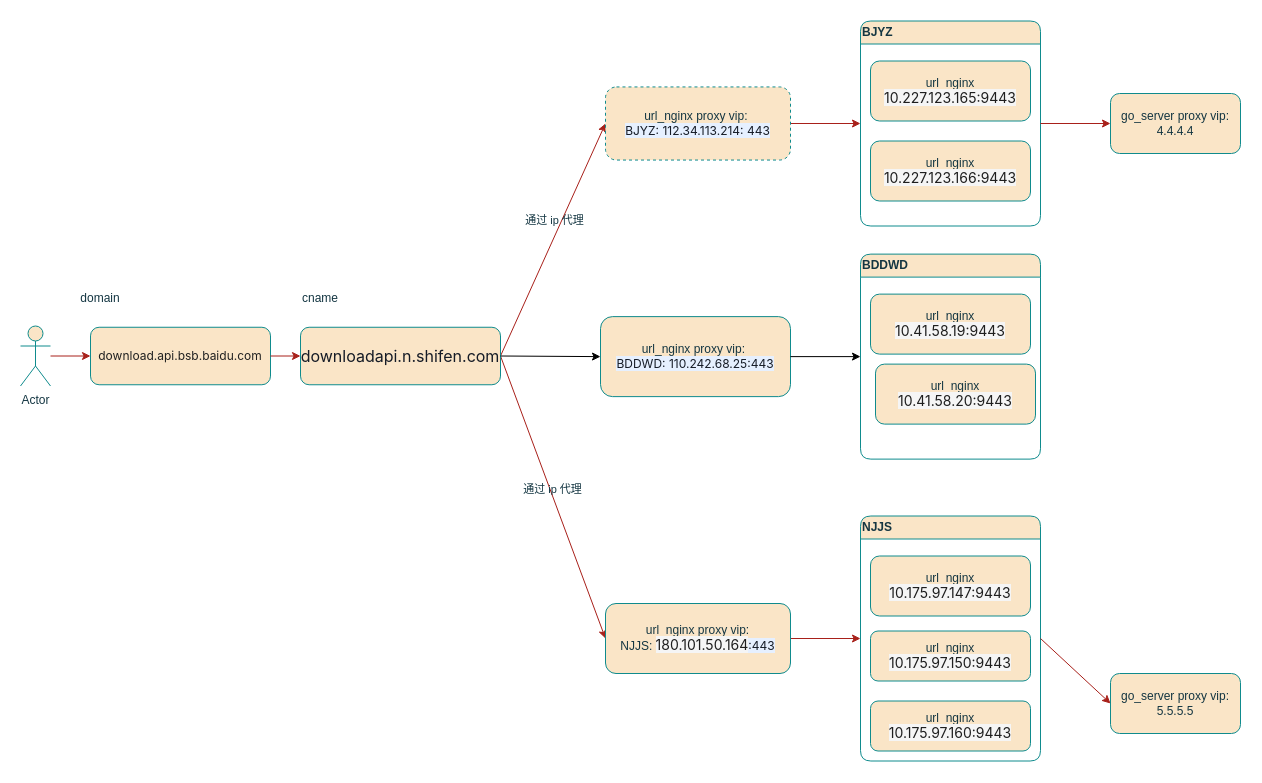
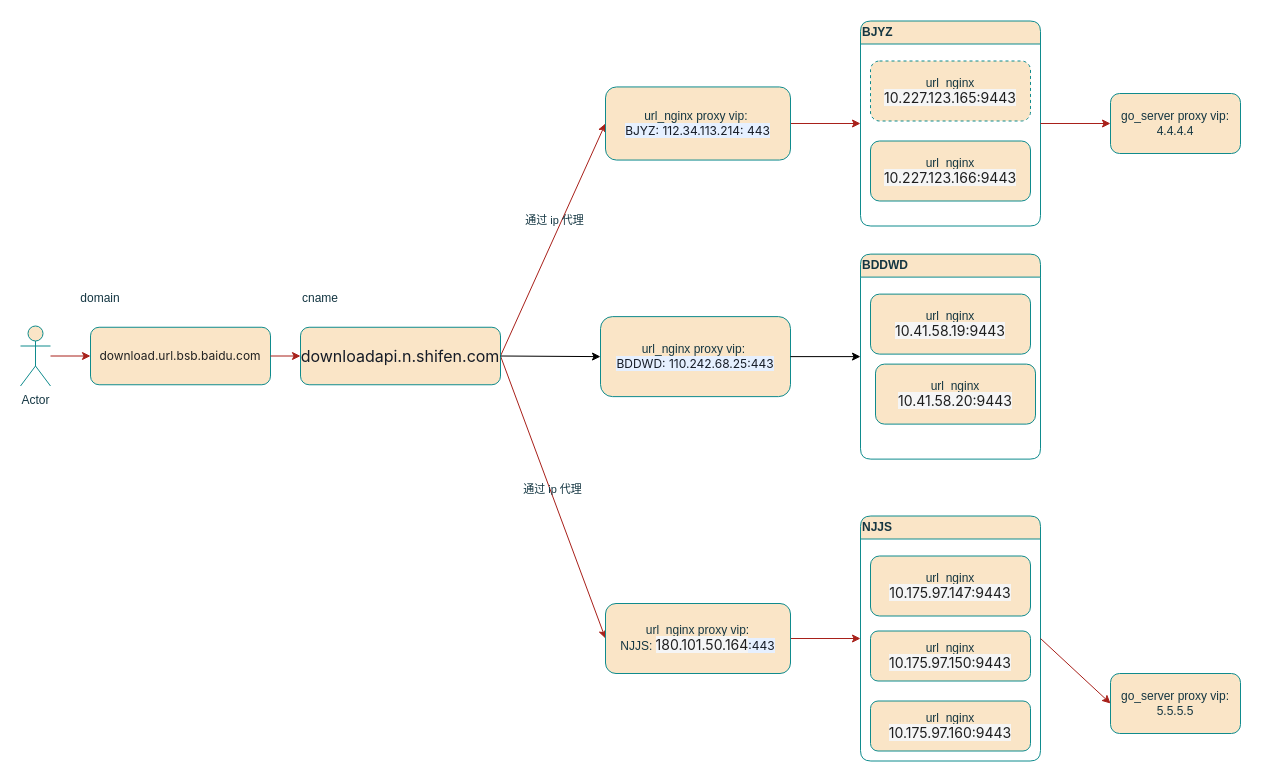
  <mxCell id="0" />
  <mxCell id="1" parent="0" />
  <mxCell id="2" style="edgeStyle=orthogonalEdgeStyle;rounded=1;orthogonalLoop=1;jettySize=auto;html=1;entryX=0;entryY=0.5;entryDx=0;entryDy=0;labelBackgroundColor=none;strokeColor=#A8201A;fontColor=default;" edge="1" parent="1" source="3" target="4"><mxGeometry relative="1" as="geometry" /></mxCell>
  <mxCell id="3" value="Actor" style="shape=umlActor;verticalLabelPosition=bottom;verticalAlign=top;html=1;outlineConnect=0;rounded=1;labelBackgroundColor=none;fillColor=#FAE5C7;strokeColor=#0F8B8D;fontColor=#143642;" vertex="1" parent="1"><mxGeometry x="20" y="325.5" width="30" height="60" as="geometry" /></mxCell>
- <mxCell id="4" value="&lt;div style=&quot;text-align: left;&quot;&gt;&lt;span style=&quot;background-color: initial; white-space-collapse: preserve;&quot;&gt;&lt;font face=&quot;Inter, system-ui, -apple-system, system-ui, Segoe UI, Roboto, Oxygen, Ubuntu, Cantarell, Fira Sans, Droid Sans, Helvetica, Arial, sans-serif&quot; color=&quot;#212121&quot;&gt;download.api.bsb.baidu.com&lt;/font&gt;&lt;/span&gt;&lt;/div&gt;" style="rounded=1;whiteSpace=wrap;html=1;labelBackgroundColor=none;fillColor=#FAE5C7;strokeColor=#0F8B8D;fontColor=#143642;" vertex="1" parent="1"><mxGeometry x="90" y="326.75" width="180" height="57.5" as="geometry" /></mxCell>
+ <mxCell id="4" value="&lt;div style=&quot;text-align: left;&quot;&gt;&lt;span style=&quot;background-color: initial; white-space-collapse: preserve;&quot;&gt;&lt;font face=&quot;Inter, system-ui, -apple-system, system-ui, Segoe UI, Roboto, Oxygen, Ubuntu, Cantarell, Fira Sans, Droid Sans, Helvetica, Arial, sans-serif&quot; color=&quot;#212121&quot;&gt;download.url.bsb.baidu.com&lt;/font&gt;&lt;/span&gt;&lt;/div&gt;" style="rounded=1;whiteSpace=wrap;html=1;labelBackgroundColor=none;fillColor=#FAE5C7;strokeColor=#0F8B8D;fontColor=#143642;" vertex="1" parent="1"><mxGeometry x="90" y="326.75" width="180" height="57.5" as="geometry" /></mxCell>
  <mxCell id="5" value="NJJS" style="swimlane;whiteSpace=wrap;html=1;align=left;rounded=1;labelBackgroundColor=none;fillColor=#FAE5C7;strokeColor=#0F8B8D;fontColor=#143642;" vertex="1" parent="1"><mxGeometry x="860" y="515.5" width="180" height="245" as="geometry" /></mxCell>
  <mxCell id="6" value="url_nginx&lt;div&gt;&lt;span style=&quot;color: rgba(0, 0, 0, 0.88); font-family: -apple-system, &amp;quot;system-ui&amp;quot;, &amp;quot;Segoe UI&amp;quot;, Roboto, &amp;quot;Helvetica Neue&amp;quot;, Arial, &amp;quot;Noto Sans&amp;quot;, sans-serif, &amp;quot;Apple Color Emoji&amp;quot;, &amp;quot;Segoe UI Emoji&amp;quot;, &amp;quot;Segoe UI Symbol&amp;quot;, &amp;quot;Noto Color Emoji&amp;quot;; font-size: 14px; text-align: start; background-color: rgb(245, 245, 245);&quot;&gt;10.175.97.147:9443&lt;/span&gt;&lt;br&gt;&lt;/div&gt;" style="rounded=1;whiteSpace=wrap;html=1;labelBackgroundColor=none;fillColor=#FAE5C7;strokeColor=#0F8B8D;fontColor=#143642;" vertex="1" parent="5"><mxGeometry x="10" y="40" width="160" height="60" as="geometry" /></mxCell>
  <mxCell id="7" value="url_nginx&lt;div&gt;&lt;span style=&quot;color: rgba(0, 0, 0, 0.88); font-family: -apple-system, &amp;quot;system-ui&amp;quot;, &amp;quot;Segoe UI&amp;quot;, Roboto, &amp;quot;Helvetica Neue&amp;quot;, Arial, &amp;quot;Noto Sans&amp;quot;, sans-serif, &amp;quot;Apple Color Emoji&amp;quot;, &amp;quot;Segoe UI Emoji&amp;quot;, &amp;quot;Segoe UI Symbol&amp;quot;, &amp;quot;Noto Color Emoji&amp;quot;; font-size: 14px; text-align: start; background-color: rgb(245, 245, 245);&quot;&gt;10.175.97.150:9443&lt;/span&gt;&lt;br&gt;&lt;/div&gt;" style="rounded=1;whiteSpace=wrap;html=1;labelBackgroundColor=none;fillColor=#FAE5C7;strokeColor=#0F8B8D;fontColor=#143642;" vertex="1" parent="5"><mxGeometry x="10" y="115" width="160" height="50" as="geometry" /></mxCell>
  <mxCell id="8" value="url_nginx&lt;div&gt;&lt;span style=&quot;color: rgba(0, 0, 0, 0.88); font-family: -apple-system, &amp;quot;system-ui&amp;quot;, &amp;quot;Segoe UI&amp;quot;, Roboto, &amp;quot;Helvetica Neue&amp;quot;, Arial, &amp;quot;Noto Sans&amp;quot;, sans-serif, &amp;quot;Apple Color Emoji&amp;quot;, &amp;quot;Segoe UI Emoji&amp;quot;, &amp;quot;Segoe UI Symbol&amp;quot;, &amp;quot;Noto Color Emoji&amp;quot;; font-size: 14px; text-align: start; background-color: rgb(245, 245, 245);&quot;&gt;10.175.97.160:9443&lt;/span&gt;&lt;br&gt;&lt;/div&gt;" style="rounded=1;whiteSpace=wrap;html=1;labelBackgroundColor=none;fillColor=#FAE5C7;strokeColor=#0F8B8D;fontColor=#143642;" vertex="1" parent="5"><mxGeometry x="10" y="185" width="160" height="50" as="geometry" /></mxCell>
  <mxCell id="9" value="BJYZ" style="swimlane;whiteSpace=wrap;html=1;align=left;rounded=1;labelBackgroundColor=none;fillColor=#FAE5C7;strokeColor=#0F8B8D;fontColor=#143642;" vertex="1" parent="1"><mxGeometry x="860" y="20.5" width="180" height="205" as="geometry"><mxRectangle x="640" y="90" width="130" height="30" as="alternateBounds" /></mxGeometry></mxCell>
- <mxCell id="10" value="url_nginx&lt;div&gt;&lt;span style=&quot;color: rgba(0, 0, 0, 0.88); font-family: -apple-system, &amp;quot;system-ui&amp;quot;, &amp;quot;Segoe UI&amp;quot;, Roboto, &amp;quot;Helvetica Neue&amp;quot;, Arial, &amp;quot;Noto Sans&amp;quot;, sans-serif, &amp;quot;Apple Color Emoji&amp;quot;, &amp;quot;Segoe UI Emoji&amp;quot;, &amp;quot;Segoe UI Symbol&amp;quot;, &amp;quot;Noto Color Emoji&amp;quot;; font-size: 14px; text-align: start; background-color: rgb(245, 245, 245);&quot;&gt;10.227.123.165:9443&lt;/span&gt;&lt;/div&gt;" style="rounded=1;whiteSpace=wrap;html=1;labelBackgroundColor=none;fillColor=#FAE5C7;strokeColor=#0F8B8D;fontColor=#143642;" vertex="1" parent="9"><mxGeometry x="10" y="40" width="160" height="60" as="geometry" /></mxCell>
+ <mxCell id="10" value="url_nginx&lt;div&gt;&lt;span style=&quot;color: rgba(0, 0, 0, 0.88); font-family: -apple-system, &amp;quot;system-ui&amp;quot;, &amp;quot;Segoe UI&amp;quot;, Roboto, &amp;quot;Helvetica Neue&amp;quot;, Arial, &amp;quot;Noto Sans&amp;quot;, sans-serif, &amp;quot;Apple Color Emoji&amp;quot;, &amp;quot;Segoe UI Emoji&amp;quot;, &amp;quot;Segoe UI Symbol&amp;quot;, &amp;quot;Noto Color Emoji&amp;quot;; font-size: 14px; text-align: start; background-color: rgb(245, 245, 245);&quot;&gt;10.227.123.165:9443&lt;/span&gt;&lt;/div&gt;" style="rounded=1;whiteSpace=wrap;html=1;labelBackgroundColor=none;fillColor=#FAE5C7;strokeColor=#0F8B8D;fontColor=#143642;dashed=1;" vertex="1" parent="9"><mxGeometry x="10" y="40" width="160" height="60" as="geometry" /></mxCell>
  <mxCell id="11" value="url_nginx&lt;div&gt;&lt;span style=&quot;color: rgba(0, 0, 0, 0.88); font-family: -apple-system, &amp;quot;system-ui&amp;quot;, &amp;quot;Segoe UI&amp;quot;, Roboto, &amp;quot;Helvetica Neue&amp;quot;, Arial, &amp;quot;Noto Sans&amp;quot;, sans-serif, &amp;quot;Apple Color Emoji&amp;quot;, &amp;quot;Segoe UI Emoji&amp;quot;, &amp;quot;Segoe UI Symbol&amp;quot;, &amp;quot;Noto Color Emoji&amp;quot;; font-size: 14px; text-align: start; background-color: rgb(245, 245, 245);&quot;&gt;10.227.123.166:9443&lt;/span&gt;&lt;br&gt;&lt;/div&gt;" style="rounded=1;whiteSpace=wrap;html=1;labelBackgroundColor=none;fillColor=#FAE5C7;strokeColor=#0F8B8D;fontColor=#143642;" vertex="1" parent="9"><mxGeometry x="10" y="120" width="160" height="60" as="geometry" /></mxCell>
  <mxCell id="12" value="" style="endArrow=classic;html=1;rounded=1;exitX=1;exitY=0.5;exitDx=0;exitDy=0;entryX=0;entryY=0.5;entryDx=0;entryDy=0;labelBackgroundColor=none;strokeColor=#A8201A;fontColor=default;" edge="1" parent="1" source="24" target="17"><mxGeometry width="50" height="50" relative="1" as="geometry"><mxPoint x="470" y="503" as="sourcePoint" /><mxPoint x="760" y="283" as="targetPoint" /></mxGeometry></mxCell>
  <mxCell id="13" value="通过 ip 代理" style="edgeLabel;html=1;align=center;verticalAlign=middle;resizable=0;points=[];rounded=1;labelBackgroundColor=none;fontColor=#143642;" vertex="1" connectable="0" parent="12"><mxGeometry x="-0.06" y="1" relative="1" as="geometry"><mxPoint x="5" y="-26" as="offset" /></mxGeometry></mxCell>
  <mxCell id="14" value="" style="endArrow=classic;html=1;rounded=1;entryX=0;entryY=0.5;entryDx=0;entryDy=0;exitX=1;exitY=0.5;exitDx=0;exitDy=0;labelBackgroundColor=none;strokeColor=#A8201A;fontColor=default;" edge="1" parent="1" source="24" target="19"><mxGeometry width="50" height="50" relative="1" as="geometry"><mxPoint x="440" y="353" as="sourcePoint" /><mxPoint x="850" y="343" as="targetPoint" /></mxGeometry></mxCell>
  <mxCell id="15" value="通过 ip 代理" style="edgeLabel;html=1;align=center;verticalAlign=middle;resizable=0;points=[];rounded=1;labelBackgroundColor=none;fontColor=#143642;" vertex="1" connectable="0" parent="14"><mxGeometry x="-0.05" y="2" relative="1" as="geometry"><mxPoint as="offset" /></mxGeometry></mxCell>
  <mxCell id="16" style="edgeStyle=orthogonalEdgeStyle;rounded=1;orthogonalLoop=1;jettySize=auto;html=1;exitX=1;exitY=0.5;exitDx=0;exitDy=0;entryX=0;entryY=0.5;entryDx=0;entryDy=0;labelBackgroundColor=none;strokeColor=#A8201A;fontColor=default;" edge="1" parent="1" source="17" target="9"><mxGeometry relative="1" as="geometry" /></mxCell>
- <mxCell id="17" value="url_nginx proxy vip:&amp;nbsp;&lt;div&gt;&lt;span style=&quot;color: rgb(21, 27, 38); font-family: -apple-system, &amp;quot;system-ui&amp;quot;, &amp;quot;Segoe UI&amp;quot;, &amp;quot;Helvetica Neue&amp;quot;, Arial, &amp;quot;PingFang SC&amp;quot;, &amp;quot;Hiragino Sans GB&amp;quot;, &amp;quot;Microsoft YaHei&amp;quot;, 微软雅黑, &amp;quot;sans-serif&amp;quot;, &amp;quot;Apple Color Emoji&amp;quot;, &amp;quot;Segoe UI Emoji&amp;quot;, &amp;quot;Segoe UI Symbol&amp;quot;, &amp;quot;Noto Color Emoji&amp;quot;; text-align: left; background-color: rgb(230, 240, 255);&quot;&gt;BJYZ:&amp;nbsp;&lt;/span&gt;&lt;span style=&quot;background-color: rgb(230, 240, 255); color: rgb(21, 27, 38); font-family: -apple-system, &amp;quot;system-ui&amp;quot;, &amp;quot;Segoe UI&amp;quot;, &amp;quot;Helvetica Neue&amp;quot;, Arial, &amp;quot;PingFang SC&amp;quot;, &amp;quot;Hiragino Sans GB&amp;quot;, &amp;quot;Microsoft YaHei&amp;quot;, 微软雅黑, &amp;quot;sans-serif&amp;quot;, &amp;quot;Apple Color Emoji&amp;quot;, &amp;quot;Segoe UI Emoji&amp;quot;, &amp;quot;Segoe UI Symbol&amp;quot;, &amp;quot;Noto Color Emoji&amp;quot;; text-align: left;&quot;&gt;112.34.113.214: 443&lt;/span&gt;&lt;/div&gt;" style="rounded=1;whiteSpace=wrap;html=1;labelBackgroundColor=none;fillColor=#FAE5C7;strokeColor=#0F8B8D;fontColor=#143642;dashed=1;" vertex="1" parent="1"><mxGeometry x="605" y="86.44" width="185" height="73.12" as="geometry" /></mxCell>
+ <mxCell id="17" value="url_nginx proxy vip:&amp;nbsp;&lt;div&gt;&lt;span style=&quot;color: rgb(21, 27, 38); font-family: -apple-system, &amp;quot;system-ui&amp;quot;, &amp;quot;Segoe UI&amp;quot;, &amp;quot;Helvetica Neue&amp;quot;, Arial, &amp;quot;PingFang SC&amp;quot;, &amp;quot;Hiragino Sans GB&amp;quot;, &amp;quot;Microsoft YaHei&amp;quot;, 微软雅黑, &amp;quot;sans-serif&amp;quot;, &amp;quot;Apple Color Emoji&amp;quot;, &amp;quot;Segoe UI Emoji&amp;quot;, &amp;quot;Segoe UI Symbol&amp;quot;, &amp;quot;Noto Color Emoji&amp;quot;; text-align: left; background-color: rgb(230, 240, 255);&quot;&gt;BJYZ:&amp;nbsp;&lt;/span&gt;&lt;span style=&quot;background-color: rgb(230, 240, 255); color: rgb(21, 27, 38); font-family: -apple-system, &amp;quot;system-ui&amp;quot;, &amp;quot;Segoe UI&amp;quot;, &amp;quot;Helvetica Neue&amp;quot;, Arial, &amp;quot;PingFang SC&amp;quot;, &amp;quot;Hiragino Sans GB&amp;quot;, &amp;quot;Microsoft YaHei&amp;quot;, 微软雅黑, &amp;quot;sans-serif&amp;quot;, &amp;quot;Apple Color Emoji&amp;quot;, &amp;quot;Segoe UI Emoji&amp;quot;, &amp;quot;Segoe UI Symbol&amp;quot;, &amp;quot;Noto Color Emoji&amp;quot;; text-align: left;&quot;&gt;112.34.113.214: 443&lt;/span&gt;&lt;/div&gt;" style="rounded=1;whiteSpace=wrap;html=1;labelBackgroundColor=none;fillColor=#FAE5C7;strokeColor=#0F8B8D;fontColor=#143642;" vertex="1" parent="1"><mxGeometry x="605" y="86.44" width="185" height="73.12" as="geometry" /></mxCell>
  <mxCell id="18" style="edgeStyle=orthogonalEdgeStyle;rounded=1;orthogonalLoop=1;jettySize=auto;html=1;exitX=1;exitY=0.5;exitDx=0;exitDy=0;entryX=0;entryY=0.5;entryDx=0;entryDy=0;labelBackgroundColor=none;strokeColor=#A8201A;fontColor=default;" edge="1" parent="1" source="19" target="5"><mxGeometry relative="1" as="geometry" /></mxCell>
  <mxCell id="19" value="url_nginx proxy vip: NJJS:&amp;nbsp;&lt;span style=&quot;color: rgba(0, 0, 0, 0.88); font-family: -apple-system, &amp;quot;system-ui&amp;quot;, &amp;quot;Segoe UI&amp;quot;, Roboto, &amp;quot;Helvetica Neue&amp;quot;, Arial, &amp;quot;Noto Sans&amp;quot;, sans-serif, &amp;quot;Apple Color Emoji&amp;quot;, &amp;quot;Segoe UI Emoji&amp;quot;, &amp;quot;Segoe UI Symbol&amp;quot;, &amp;quot;Noto Color Emoji&amp;quot;; font-size: 14px; text-align: start; background-color: rgb(245, 245, 245);&quot;&gt;180.101.50.164&lt;/span&gt;&lt;span style=&quot;color: rgb(21, 27, 38); font-family: -apple-system, &amp;quot;system-ui&amp;quot;, &amp;quot;Segoe UI&amp;quot;, &amp;quot;Helvetica Neue&amp;quot;, Arial, &amp;quot;PingFang SC&amp;quot;, &amp;quot;Hiragino Sans GB&amp;quot;, &amp;quot;Microsoft YaHei&amp;quot;, 微软雅黑, &amp;quot;sans-serif&amp;quot;, &amp;quot;Apple Color Emoji&amp;quot;, &amp;quot;Segoe UI Emoji&amp;quot;, &amp;quot;Segoe UI Symbol&amp;quot;, &amp;quot;Noto Color Emoji&amp;quot;; text-align: left; background-color: rgb(230, 240, 255);&quot;&gt;:443&lt;/span&gt;" style="rounded=1;whiteSpace=wrap;html=1;labelBackgroundColor=none;fillColor=#FAE5C7;strokeColor=#0F8B8D;fontColor=#143642;" vertex="1" parent="1"><mxGeometry x="605" y="603" width="185" height="70" as="geometry" /></mxCell>
  <mxCell id="20" value="go_server proxy vip: 4.4.4.4" style="rounded=1;whiteSpace=wrap;html=1;labelBackgroundColor=none;fillColor=#FAE5C7;strokeColor=#0F8B8D;fontColor=#143642;" vertex="1" parent="1"><mxGeometry x="1110" y="93" width="130" height="60" as="geometry" /></mxCell>
  <mxCell id="21" value="go_server proxy vip: 5.5.5.5" style="rounded=1;whiteSpace=wrap;html=1;labelBackgroundColor=none;fillColor=#FAE5C7;strokeColor=#0F8B8D;fontColor=#143642;" vertex="1" parent="1"><mxGeometry x="1110" y="673" width="130" height="60" as="geometry" /></mxCell>
  <mxCell id="22" value="" style="endArrow=classic;html=1;rounded=0;strokeColor=#A8201A;fontColor=#143642;fillColor=#FAE5C7;exitX=1;exitY=0.5;exitDx=0;exitDy=0;entryX=0;entryY=0.5;entryDx=0;entryDy=0;" edge="1" parent="1" source="9" target="20"><mxGeometry width="50" height="50" relative="1" as="geometry"><mxPoint x="1190" y="23" as="sourcePoint" /><mxPoint x="1240" y="-27" as="targetPoint" /></mxGeometry></mxCell>
  <mxCell id="23" value="" style="endArrow=classic;html=1;rounded=0;strokeColor=#A8201A;fontColor=#143642;fillColor=#FAE5C7;exitX=1;exitY=0.5;exitDx=0;exitDy=0;entryX=0;entryY=0.5;entryDx=0;entryDy=0;" edge="1" parent="1" source="5" target="21"><mxGeometry width="50" height="50" relative="1" as="geometry"><mxPoint x="1050" y="133" as="sourcePoint" /><mxPoint x="1160" y="133" as="targetPoint" /></mxGeometry></mxCell>
  <mxCell id="24" value="&lt;font face=&quot;-apple-system, system-ui, Segoe UI, Helvetica Neue, Arial, PingFang SC, Hiragino Sans GB, Microsoft YaHei, 微软雅黑, sans-serif, Apple Color Emoji, Segoe UI Emoji, Segoe UI Symbol, Noto Color Emoji&quot; color=&quot;#151b26&quot;&gt;&lt;span style=&quot;font-size: 16px;&quot;&gt;downloadapi.n.shifen.com&lt;/span&gt;&lt;/font&gt;" style="rounded=1;whiteSpace=wrap;html=1;labelBackgroundColor=none;fillColor=#FAE5C7;strokeColor=#0F8B8D;fontColor=#143642;" vertex="1" parent="1"><mxGeometry x="300" y="326.75" width="200" height="57.5" as="geometry" /></mxCell>
  <mxCell id="25" value="" style="endArrow=classic;html=1;rounded=0;strokeColor=#A8201A;fontColor=#143642;fillColor=#FAE5C7;exitX=1;exitY=0.5;exitDx=0;exitDy=0;entryX=0;entryY=0.5;entryDx=0;entryDy=0;" edge="1" parent="1" source="4" target="24"><mxGeometry width="50" height="50" relative="1" as="geometry"><mxPoint x="520" y="343" as="sourcePoint" /><mxPoint x="570" y="293" as="targetPoint" /></mxGeometry></mxCell>
  <mxCell id="26" value="domain" style="text;html=1;align=center;verticalAlign=middle;whiteSpace=wrap;rounded=0;fontColor=#143642;" vertex="1" parent="1"><mxGeometry x="70" y="283" width="60" height="30" as="geometry" /></mxCell>
  <mxCell id="27" value="cname" style="text;html=1;align=center;verticalAlign=middle;whiteSpace=wrap;rounded=0;fontColor=#143642;" vertex="1" parent="1"><mxGeometry x="290" y="283" width="60" height="30" as="geometry" /></mxCell>
  <mxCell id="28" value="BDDWD" style="swimlane;whiteSpace=wrap;html=1;align=left;rounded=1;labelBackgroundColor=none;fillColor=#FAE5C7;strokeColor=#0F8B8D;fontColor=#143642;" vertex="1" parent="1"><mxGeometry x="860" y="253.62" width="180" height="205" as="geometry"><mxRectangle x="640" y="90" width="130" height="30" as="alternateBounds" /></mxGeometry></mxCell>
  <mxCell id="29" value="url_nginx&lt;br&gt;&lt;div&gt;&lt;span style=&quot;background-color: rgb(245, 245, 245); color: rgba(0, 0, 0, 0.88); font-family: -apple-system, &amp;quot;system-ui&amp;quot;, &amp;quot;Segoe UI&amp;quot;, Roboto, &amp;quot;Helvetica Neue&amp;quot;, Arial, &amp;quot;Noto Sans&amp;quot;, sans-serif, &amp;quot;Apple Color Emoji&amp;quot;, &amp;quot;Segoe UI Emoji&amp;quot;, &amp;quot;Segoe UI Symbol&amp;quot;, &amp;quot;Noto Color Emoji&amp;quot;; font-size: 14px; text-align: start;&quot;&gt;10.41.58.19&lt;/span&gt;&lt;span style=&quot;color: rgba(0, 0, 0, 0.88); font-family: -apple-system, &amp;quot;system-ui&amp;quot;, &amp;quot;Segoe UI&amp;quot;, Roboto, &amp;quot;Helvetica Neue&amp;quot;, Arial, &amp;quot;Noto Sans&amp;quot;, sans-serif, &amp;quot;Apple Color Emoji&amp;quot;, &amp;quot;Segoe UI Emoji&amp;quot;, &amp;quot;Segoe UI Symbol&amp;quot;, &amp;quot;Noto Color Emoji&amp;quot;; font-size: 14px; text-align: start; background-color: rgb(245, 245, 245);&quot;&gt;:9443&lt;/span&gt;&lt;/div&gt;" style="rounded=1;whiteSpace=wrap;html=1;labelBackgroundColor=none;fillColor=#FAE5C7;strokeColor=#0F8B8D;fontColor=#143642;" vertex="1" parent="28"><mxGeometry x="10" y="40" width="160" height="60" as="geometry" /></mxCell>
  <mxCell id="30" value="url_nginx&lt;br&gt;&lt;div&gt;&lt;span style=&quot;background-color: rgb(245, 245, 245); color: rgba(0, 0, 0, 0.88); font-family: -apple-system, &amp;quot;system-ui&amp;quot;, &amp;quot;Segoe UI&amp;quot;, Roboto, &amp;quot;Helvetica Neue&amp;quot;, Arial, &amp;quot;Noto Sans&amp;quot;, sans-serif, &amp;quot;Apple Color Emoji&amp;quot;, &amp;quot;Segoe UI Emoji&amp;quot;, &amp;quot;Segoe UI Symbol&amp;quot;, &amp;quot;Noto Color Emoji&amp;quot;; font-size: 14px; text-align: start;&quot;&gt;10.41.58.20&lt;/span&gt;&lt;span style=&quot;color: rgba(0, 0, 0, 0.88); font-family: -apple-system, &amp;quot;system-ui&amp;quot;, &amp;quot;Segoe UI&amp;quot;, Roboto, &amp;quot;Helvetica Neue&amp;quot;, Arial, &amp;quot;Noto Sans&amp;quot;, sans-serif, &amp;quot;Apple Color Emoji&amp;quot;, &amp;quot;Segoe UI Emoji&amp;quot;, &amp;quot;Segoe UI Symbol&amp;quot;, &amp;quot;Noto Color Emoji&amp;quot;; font-size: 14px; text-align: start; background-color: rgb(245, 245, 245);&quot;&gt;:9443&lt;/span&gt;&lt;br&gt;&lt;/div&gt;" style="rounded=1;whiteSpace=wrap;html=1;labelBackgroundColor=none;fillColor=#FAE5C7;strokeColor=#0F8B8D;fontColor=#143642;" vertex="1" parent="28"><mxGeometry x="15" y="110" width="160" height="60" as="geometry" /></mxCell>
  <mxCell id="31" value="url_nginx proxy vip:&amp;nbsp;&lt;div style=&quot;text-align: left;&quot;&gt;&lt;font face=&quot;-apple-system, system-ui, Segoe UI, Helvetica Neue, Arial, PingFang SC, Hiragino Sans GB, Microsoft YaHei, 微软雅黑, sans-serif, Apple Color Emoji, Segoe UI Emoji, Segoe UI Symbol, Noto Color Emoji&quot; color=&quot;#151b26&quot;&gt;&lt;span style=&quot;background-color: rgb(230, 240, 255);&quot;&gt;BDDWD:&amp;nbsp;&lt;/span&gt;&lt;/font&gt;&lt;span style=&quot;background-color: rgb(230, 240, 255); color: rgb(21, 27, 38); font-family: -apple-system, &amp;quot;system-ui&amp;quot;, &amp;quot;Segoe UI&amp;quot;, &amp;quot;Helvetica Neue&amp;quot;, Arial, &amp;quot;PingFang SC&amp;quot;, &amp;quot;Hiragino Sans GB&amp;quot;, &amp;quot;Microsoft YaHei&amp;quot;, 微软雅黑, &amp;quot;sans-serif&amp;quot;, &amp;quot;Apple Color Emoji&amp;quot;, &amp;quot;Segoe UI Emoji&amp;quot;, &amp;quot;Segoe UI Symbol&amp;quot;, &amp;quot;Noto Color Emoji&amp;quot;;&quot;&gt;110.242.68.25:443&lt;/span&gt;&lt;/div&gt;" style="rounded=1;whiteSpace=wrap;html=1;labelBackgroundColor=none;fillColor=#FAE5C7;strokeColor=#0F8B8D;fontColor=#143642;" vertex="1" parent="1"><mxGeometry x="600" y="316.12" width="190" height="80" as="geometry" /></mxCell>
  <mxCell id="32" value="" style="endArrow=classic;html=1;rounded=0;exitX=1;exitY=0.5;exitDx=0;exitDy=0;entryX=0;entryY=0.5;entryDx=0;entryDy=0;" edge="1" parent="1" source="24" target="31"><mxGeometry width="50" height="50" relative="1" as="geometry"><mxPoint x="640" y="503" as="sourcePoint" /><mxPoint x="690" y="453" as="targetPoint" /></mxGeometry></mxCell>
  <mxCell id="33" value="" style="endArrow=classic;html=1;rounded=0;exitX=1;exitY=0.5;exitDx=0;exitDy=0;entryX=0;entryY=0.5;entryDx=0;entryDy=0;" edge="1" parent="1" source="31" target="28"><mxGeometry width="50" height="50" relative="1" as="geometry"><mxPoint x="780" y="473" as="sourcePoint" /><mxPoint x="880" y="487" as="targetPoint" /></mxGeometry></mxCell>
